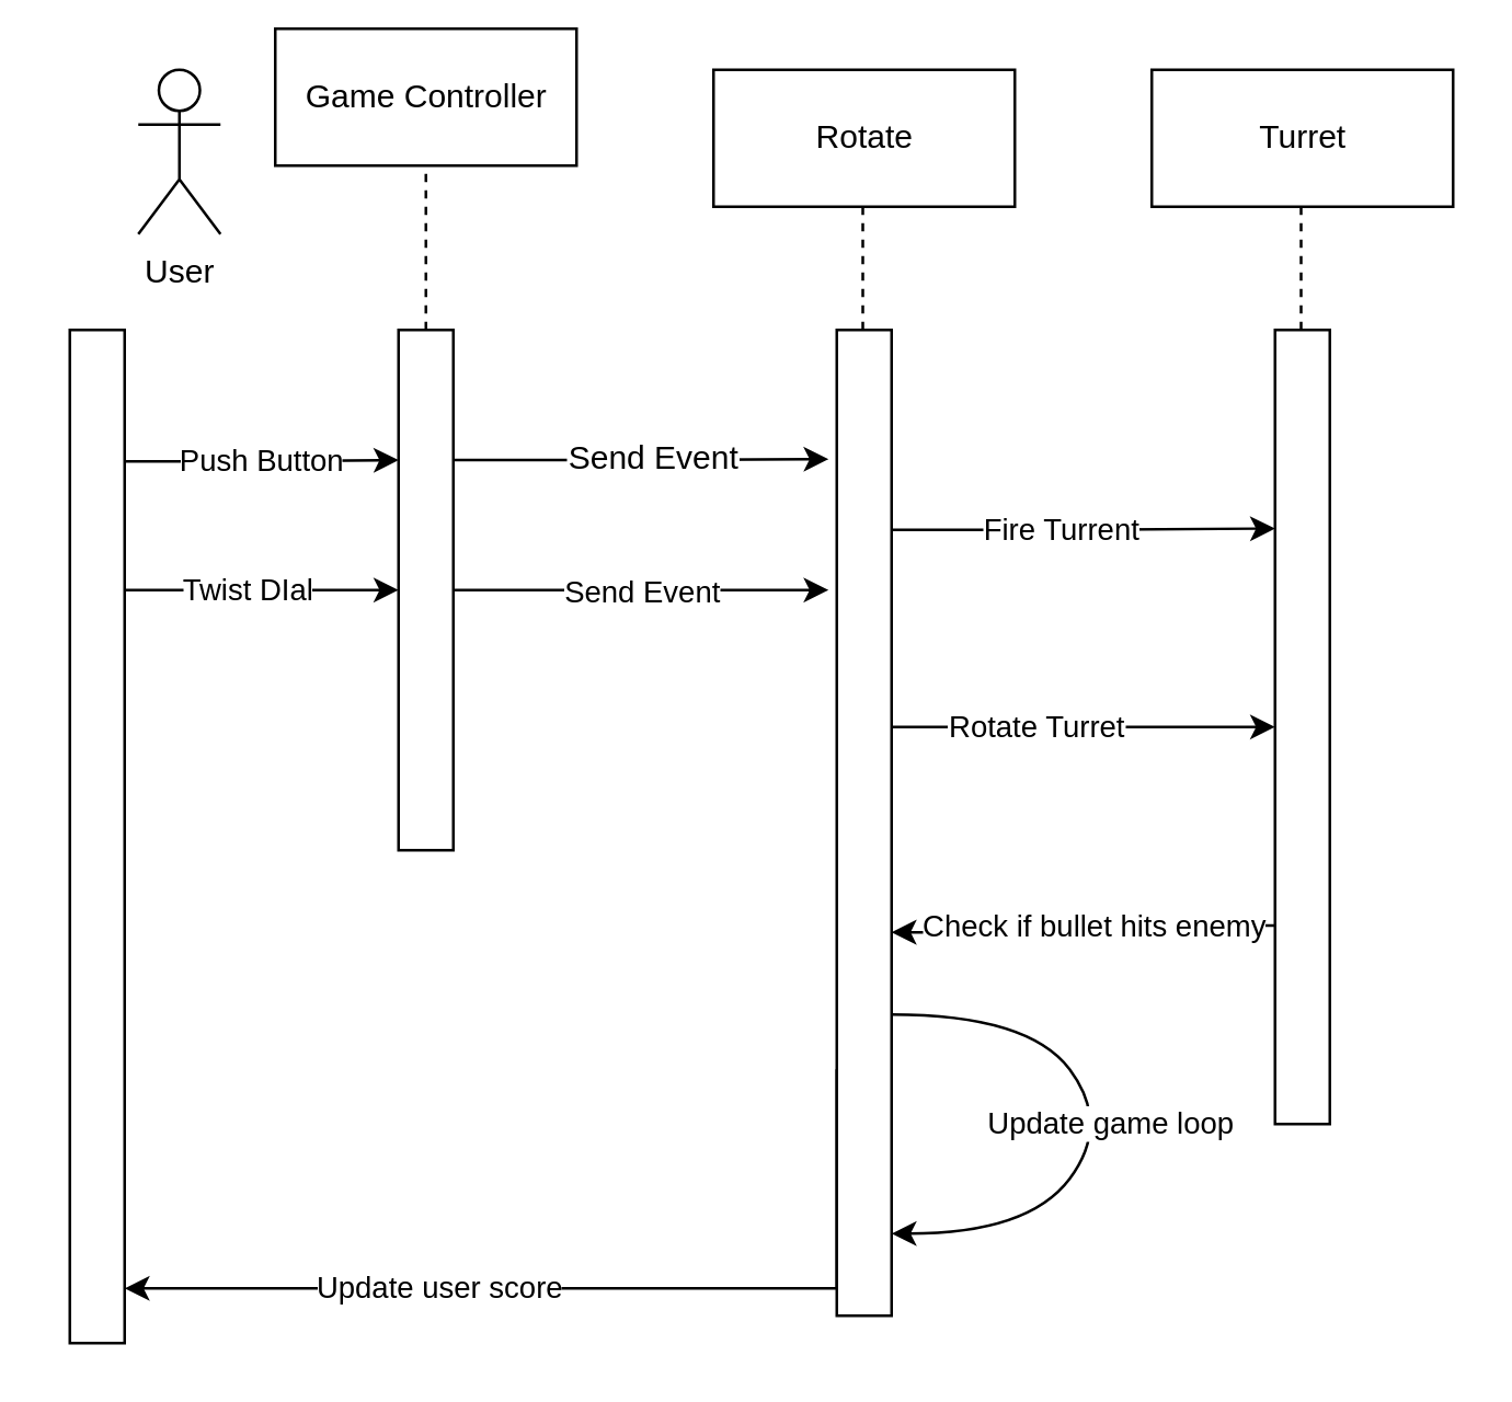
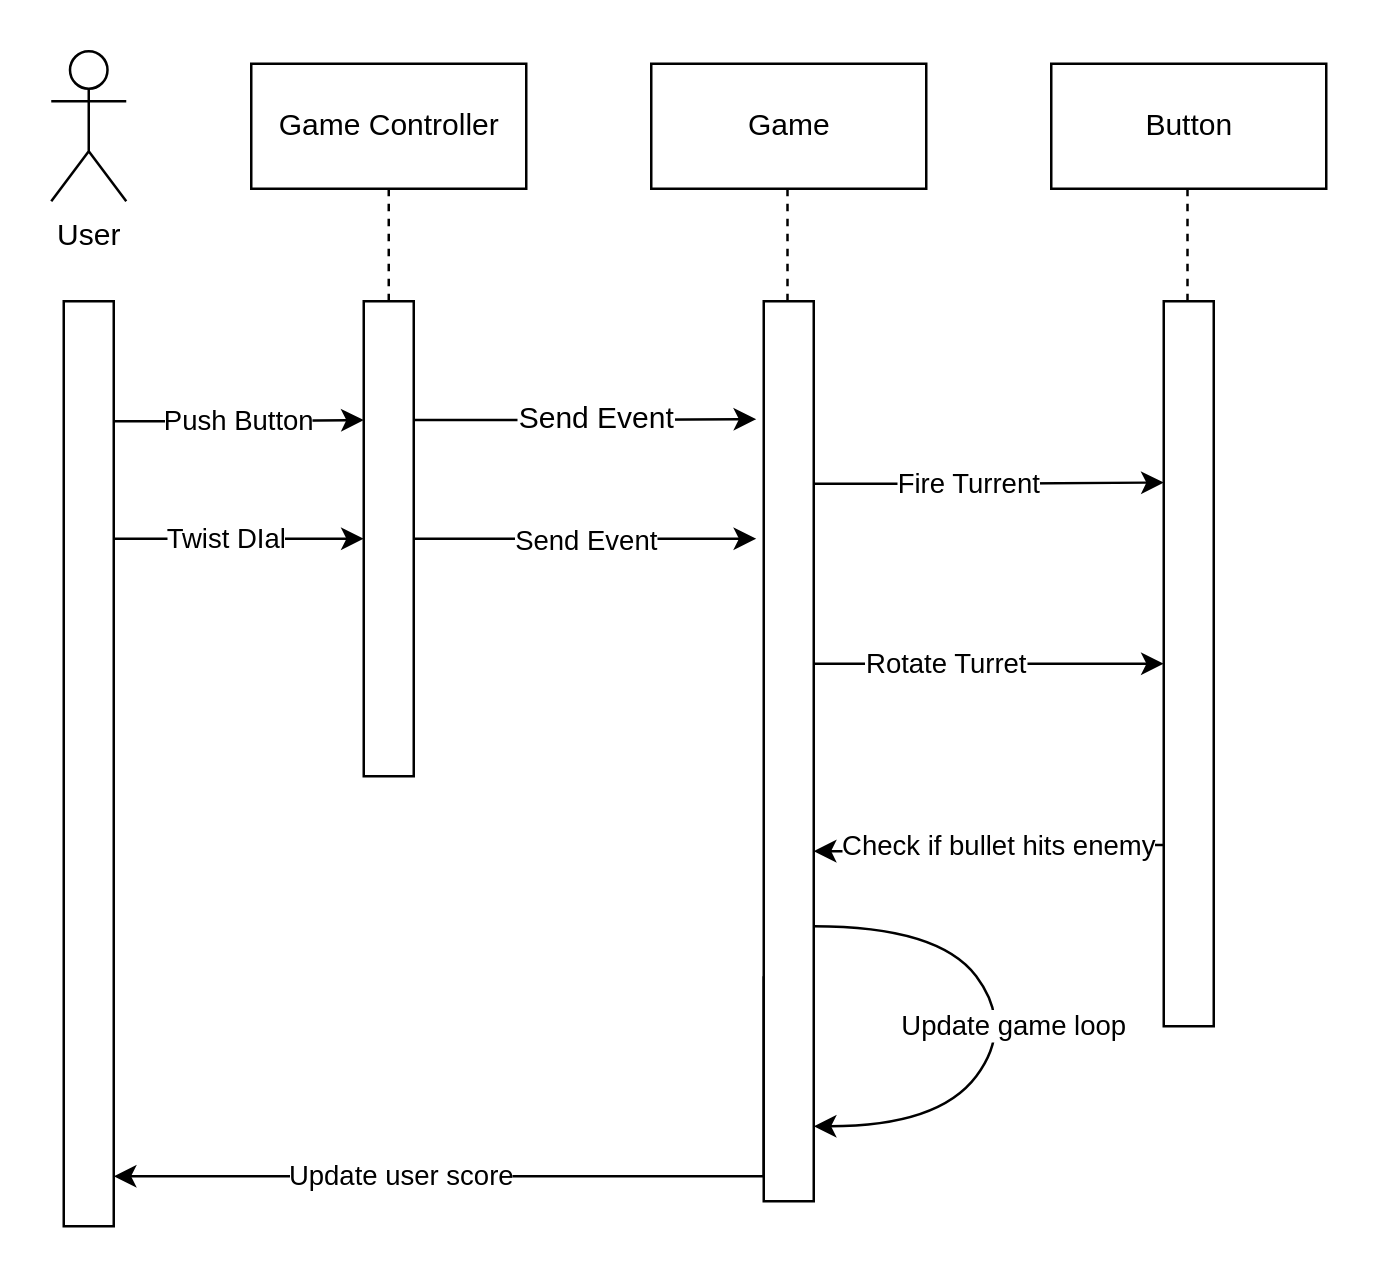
  <mxCell id="0" />
  <mxCell id="1" parent="0" />
- <mxCell id="2" value="&lt;div&gt;User&lt;/div&gt;" style="shape=umlActor;verticalLabelPosition=bottom;labelBackgroundColor=#ffffff;verticalAlign=top;html=1;" parent="1" vertex="1"><mxGeometry x="50" y="25" width="30" height="60" as="geometry" /></mxCell>
+ <mxCell id="2" value="&lt;div&gt;User&lt;/div&gt;" style="shape=umlActor;verticalLabelPosition=bottom;labelBackgroundColor=#ffffff;verticalAlign=top;html=1;" parent="1" vertex="1"><mxGeometry x="20" y="20" width="30" height="60" as="geometry" /></mxCell>
  <mxCell id="3" value="Push Button" style="edgeStyle=orthogonalEdgeStyle;rounded=0;orthogonalLoop=1;jettySize=auto;html=1;exitX=1;exitY=0.25;exitDx=0;exitDy=0;entryX=0;entryY=0.25;entryDx=0;entryDy=0;" parent="1" source="5" target="12" edge="1"><mxGeometry x="0.308" relative="1" as="geometry"><Array as="points"><mxPoint x="45" y="168" /><mxPoint x="95" y="168" /></Array><mxPoint as="offset" /></mxGeometry></mxCell>
  <mxCell id="4" value="Twist DIal" style="edgeStyle=orthogonalEdgeStyle;rounded=0;orthogonalLoop=1;jettySize=auto;html=1;exitX=1;exitY=0.5;exitDx=0;exitDy=0;entryX=0;entryY=0.5;entryDx=0;entryDy=0;" parent="1" source="5" target="12" edge="1"><mxGeometry x="0.421" relative="1" as="geometry"><Array as="points"><mxPoint x="45" y="215" /></Array><mxPoint as="offset" /></mxGeometry></mxCell>
  <mxCell id="5" value="&lt;div&gt;&lt;br&gt;&lt;/div&gt;&lt;div&gt;&lt;br&gt;&lt;/div&gt;" style="html=1;" parent="1" vertex="1"><mxGeometry x="25" y="120" width="20" height="370" as="geometry" /></mxCell>
- <mxCell id="6" value="&lt;div&gt;Game Controller&lt;/div&gt;" style="html=1;" parent="1" vertex="1"><mxGeometry x="100" y="10" width="110" height="50" as="geometry" /></mxCell>
- <mxCell id="7" value="Rotate" style="html=1;" parent="1" vertex="1"><mxGeometry x="260" y="25" width="110" height="50" as="geometry" /></mxCell>
- <mxCell id="8" value="&lt;div&gt;Turret&lt;/div&gt;" style="html=1;" parent="1" vertex="1"><mxGeometry x="420" y="25" width="110" height="50" as="geometry" /></mxCell>
+ <mxCell id="6" value="&lt;div&gt;Game Controller&lt;/div&gt;" style="html=1;" parent="1" vertex="1"><mxGeometry x="100" y="25" width="110" height="50" as="geometry" /></mxCell>
+ <mxCell id="7" value="Game" style="html=1;" parent="1" vertex="1"><mxGeometry x="260" y="25" width="110" height="50" as="geometry" /></mxCell>
+ <mxCell id="8" value="&lt;div&gt;Button&lt;/div&gt;" style="html=1;" parent="1" vertex="1"><mxGeometry x="420" y="25" width="110" height="50" as="geometry" /></mxCell>
  <mxCell id="9" style="edgeStyle=orthogonalEdgeStyle;rounded=0;orthogonalLoop=1;jettySize=auto;html=1;exitX=1;exitY=0.25;exitDx=0;exitDy=0;entryX=-0.15;entryY=0.131;entryDx=0;entryDy=0;entryPerimeter=0;" parent="1" source="12" target="16" edge="1"><mxGeometry relative="1" as="geometry"><Array as="points" /></mxGeometry></mxCell>
  <mxCell id="10" value="Send Event" style="text;html=1;align=center;verticalAlign=middle;resizable=0;points=[];labelBackgroundColor=#ffffff;" parent="9" vertex="1" connectable="0"><mxGeometry x="0.3" y="2" relative="1" as="geometry"><mxPoint x="-16" y="1" as="offset" /></mxGeometry></mxCell>
  <mxCell id="11" value="Send Event" style="edgeStyle=orthogonalEdgeStyle;rounded=0;orthogonalLoop=1;jettySize=auto;html=1;exitX=1;exitY=0.5;exitDx=0;exitDy=0;" parent="1" source="12" edge="1"><mxGeometry relative="1" as="geometry"><mxPoint x="302" y="215" as="targetPoint" /></mxGeometry></mxCell>
  <mxCell id="12" value="&lt;div&gt;&lt;br&gt;&lt;/div&gt;&lt;div&gt;&lt;br&gt;&lt;/div&gt;" style="html=1;" parent="1" vertex="1"><mxGeometry x="145" y="120" width="20" height="190" as="geometry" /></mxCell>
  <mxCell id="13" value="Fire Turrent" style="edgeStyle=orthogonalEdgeStyle;rounded=0;orthogonalLoop=1;jettySize=auto;html=1;exitX=1;exitY=0.25;exitDx=0;exitDy=0;entryX=0;entryY=0.25;entryDx=0;entryDy=0;" parent="1" source="16" target="18" edge="1"><mxGeometry relative="1" as="geometry"><Array as="points"><mxPoint x="325" y="193" /><mxPoint x="395" y="193" /></Array></mxGeometry></mxCell>
  <mxCell id="14" value="Rotate Turret" style="edgeStyle=orthogonalEdgeStyle;rounded=0;orthogonalLoop=1;jettySize=auto;html=1;exitX=1;exitY=0.5;exitDx=0;exitDy=0;entryX=0;entryY=0.5;entryDx=0;entryDy=0;" parent="1" source="16" target="18" edge="1"><mxGeometry relative="1" as="geometry"><Array as="points"><mxPoint x="325" y="265" /></Array></mxGeometry></mxCell>
  <mxCell id="15" value="Update user score" style="edgeStyle=orthogonalEdgeStyle;rounded=0;orthogonalLoop=1;jettySize=auto;html=1;exitX=0;exitY=0.75;exitDx=0;exitDy=0;" parent="1" source="16" edge="1"><mxGeometry x="0.324" relative="1" as="geometry"><mxPoint x="45" y="470" as="targetPoint" /><Array as="points"><mxPoint x="305" y="470" /><mxPoint x="45" y="470" /></Array><mxPoint as="offset" /></mxGeometry></mxCell>
  <mxCell id="16" value="&lt;div&gt;&lt;br&gt;&lt;/div&gt;&lt;div&gt;&lt;br&gt;&lt;/div&gt;" style="html=1;" parent="1" vertex="1"><mxGeometry x="305" y="120" width="20" height="360" as="geometry" /></mxCell>
  <mxCell id="17" value="Check if bullet hits enemy" style="edgeStyle=orthogonalEdgeStyle;rounded=0;orthogonalLoop=1;jettySize=auto;html=1;exitX=0;exitY=0.75;exitDx=0;exitDy=0;entryX=1;entryY=0.611;entryDx=0;entryDy=0;entryPerimeter=0;" parent="1" source="18" target="16" edge="1"><mxGeometry x="-0.071" relative="1" as="geometry"><mxPoint as="offset" /></mxGeometry></mxCell>
  <mxCell id="18" value="&lt;div&gt;&lt;br&gt;&lt;/div&gt;&lt;div&gt;&lt;br&gt;&lt;/div&gt;" style="html=1;" parent="1" vertex="1"><mxGeometry x="465" y="120" width="20" height="290" as="geometry" /></mxCell>
  <mxCell id="19" value="" style="endArrow=none;dashed=1;html=1;entryX=0.5;entryY=1;entryDx=0;entryDy=0;exitX=0.5;exitY=0;exitDx=0;exitDy=0;" parent="1" source="12" target="6" edge="1"><mxGeometry width="50" height="50" relative="1" as="geometry"><mxPoint x="310" y="390" as="sourcePoint" /><mxPoint x="360" y="340" as="targetPoint" /></mxGeometry></mxCell>
  <mxCell id="20" value="" style="endArrow=none;dashed=1;html=1;entryX=0.5;entryY=1;entryDx=0;entryDy=0;exitX=0.5;exitY=0;exitDx=0;exitDy=0;" parent="1" edge="1"><mxGeometry width="50" height="50" relative="1" as="geometry"><mxPoint x="314.5" y="120" as="sourcePoint" /><mxPoint x="314.5" y="75" as="targetPoint" /></mxGeometry></mxCell>
  <mxCell id="21" value="" style="endArrow=none;dashed=1;html=1;entryX=0.5;entryY=1;entryDx=0;entryDy=0;exitX=0.5;exitY=0;exitDx=0;exitDy=0;" parent="1" edge="1"><mxGeometry width="50" height="50" relative="1" as="geometry"><mxPoint x="474.5" y="120" as="sourcePoint" /><mxPoint x="474.5" y="75" as="targetPoint" /></mxGeometry></mxCell>
  <mxCell id="22" value="Update game loop" style="curved=1;endArrow=classic;html=1;" parent="1" edge="1"><mxGeometry width="50" height="50" relative="1" as="geometry"><mxPoint x="325" y="370" as="sourcePoint" /><mxPoint x="325" y="450" as="targetPoint" /><Array as="points"><mxPoint x="375" y="370" /><mxPoint x="405" y="410" /><mxPoint x="375" y="450" /></Array></mxGeometry></mxCell>
